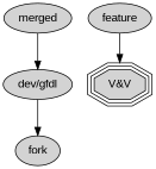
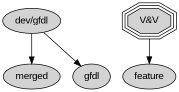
  digraph {
    concentrate=true
    fontname="Liberation Sans"
    rankdir=TB
    node [fontname="Liberation Sans" style=filled]
    edge [fontname="Liberation Sans"]
    n1 [label="dev/gfdl"]
    merged
-   fork
+   fork [label=gfdl]
    n4 [label="V&V" pencolor=red shape=tripleoctagon]
    feature
    subgraph sub_1 {
      n1
      merged
    }
    subgraph sub_2 {
      n1
      merged
      fork
      n4
      feature
    }
-   merged -> n1
+   n1 -> merged
    n1 -> fork [weight=0]
-   feature -> n4
+   n4 -> feature
  }
